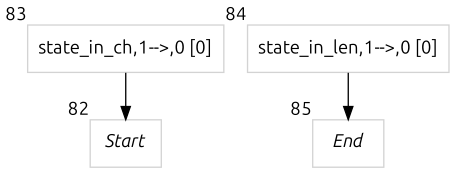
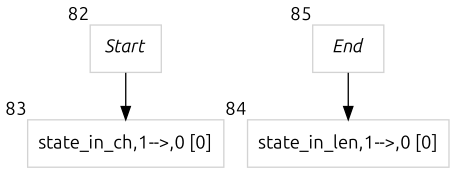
  digraph {
    fontname=Ubuntu
    node [color=lightgray fontcolor=black fontname=Ubuntu shape=box]
    edge [fontname=Ubuntu]
    n1 [label=<<I>Start</I>> xlabel=82]
    n2 [label="state_in_ch,1-->,0 [0]\n" xlabel=83]
    n3 [label="state_in_len,1-->,0 [0]\n" xlabel=84]
    n4 [label=<<I>End</I>> xlabel=85]
-   n2 -> n1
-   n3 -> n4
+   n1 -> n2
+   n4 -> n3
  }
